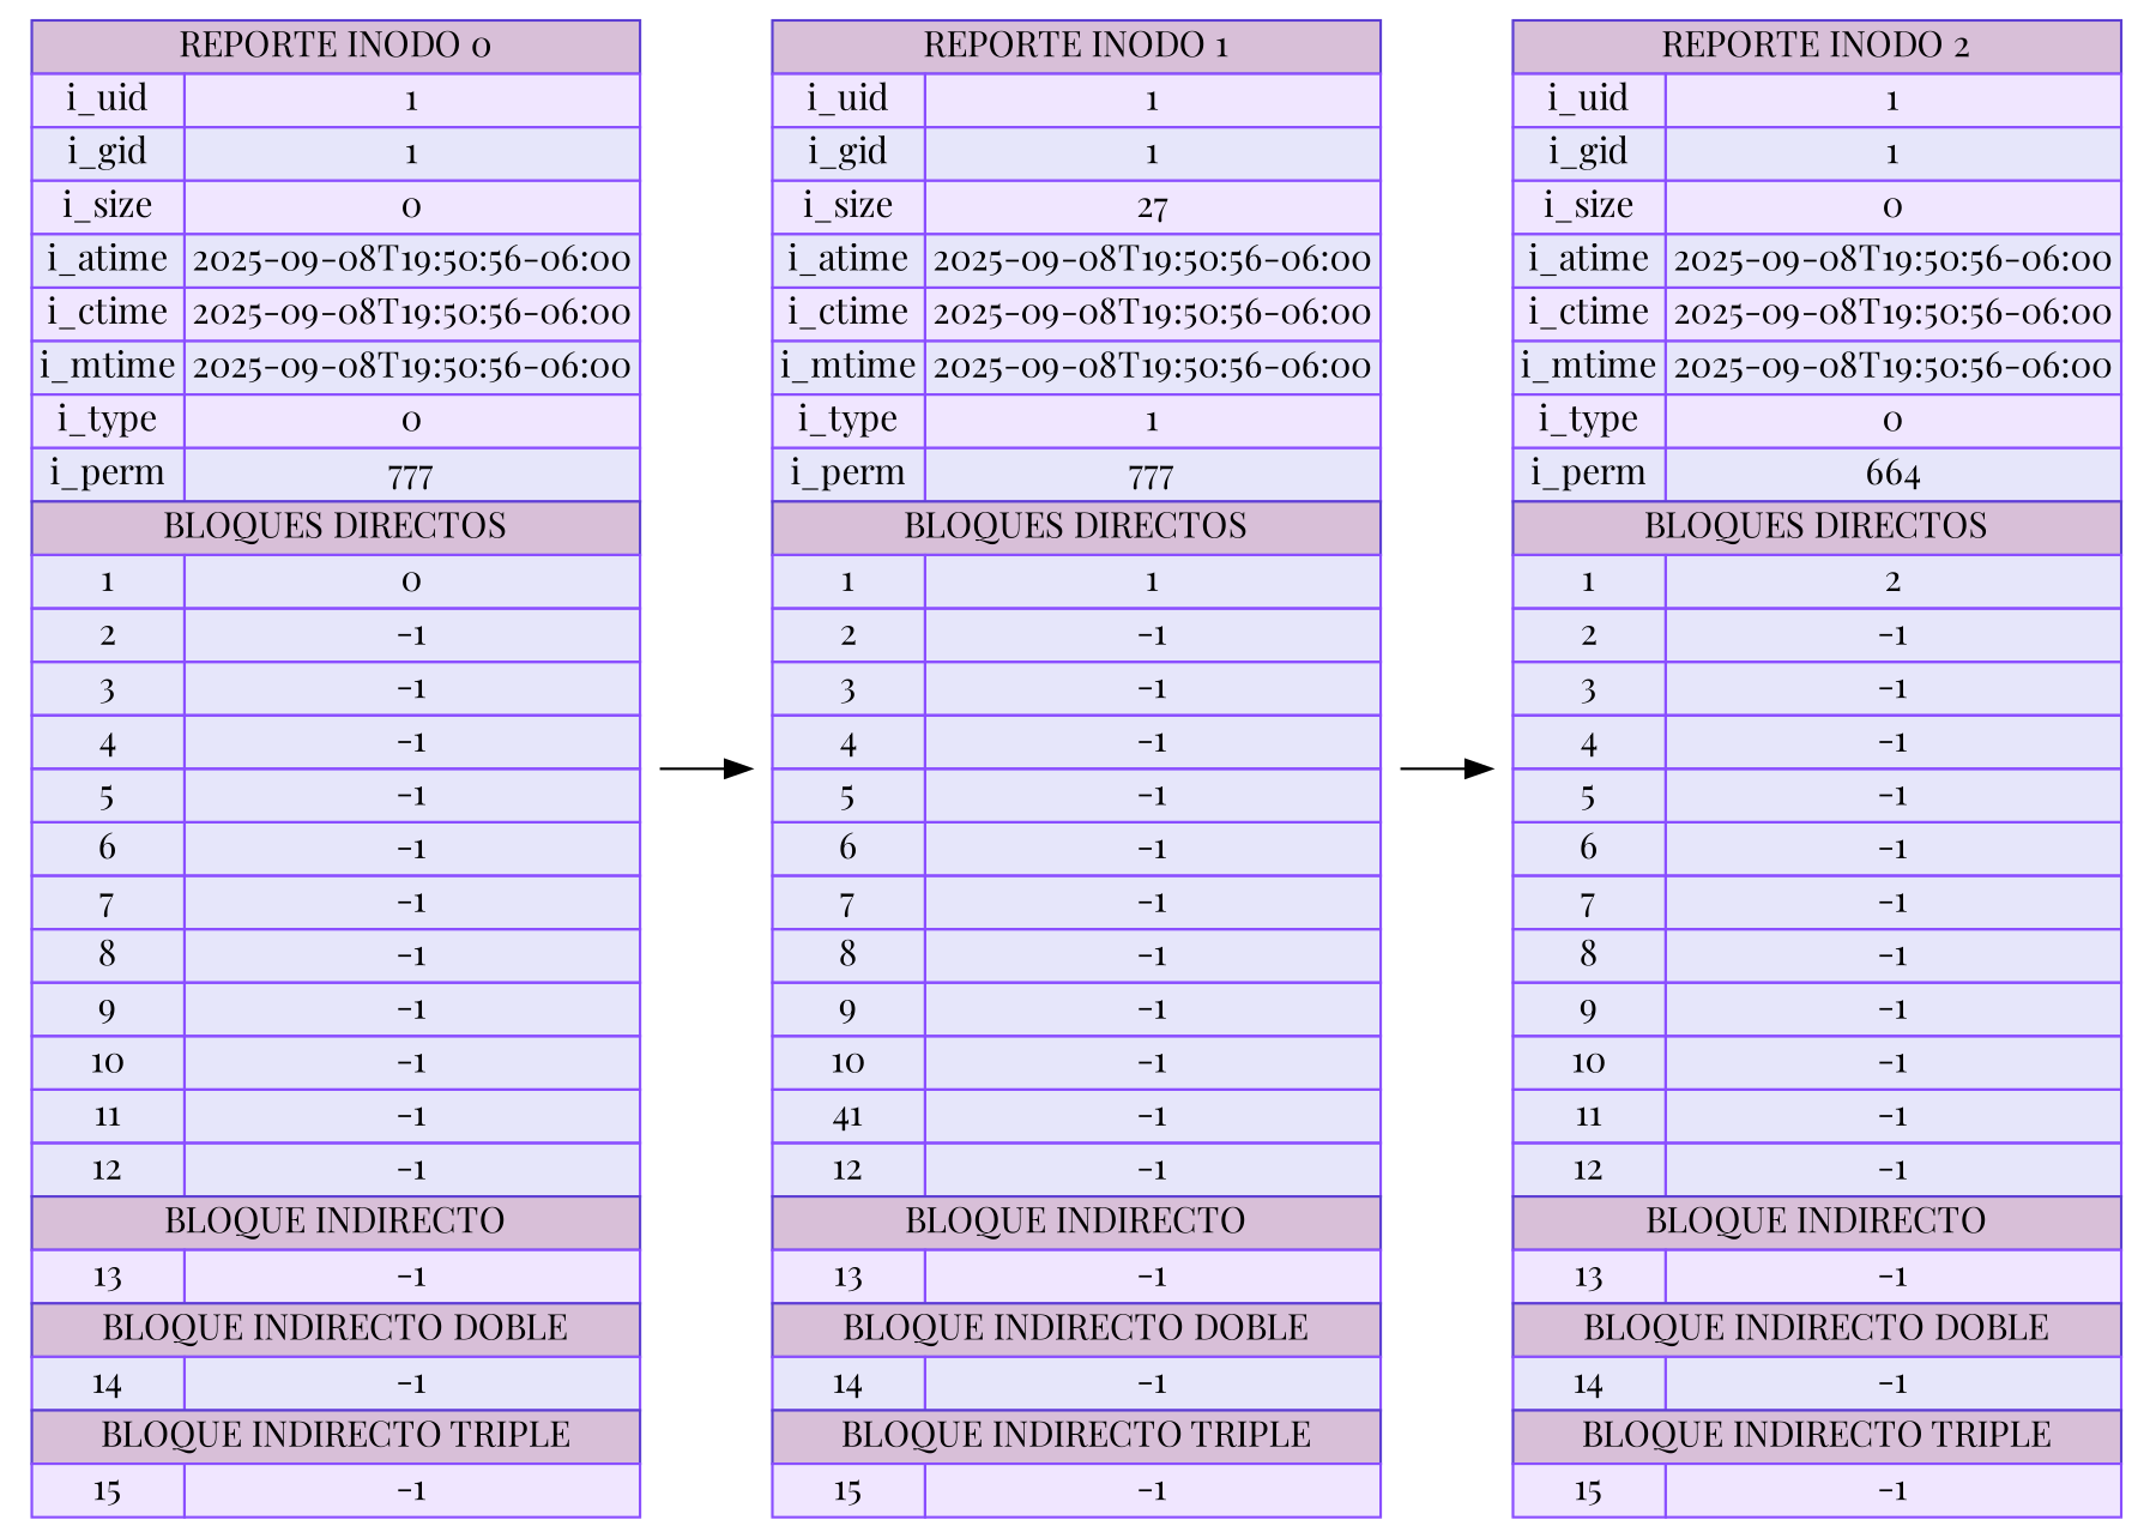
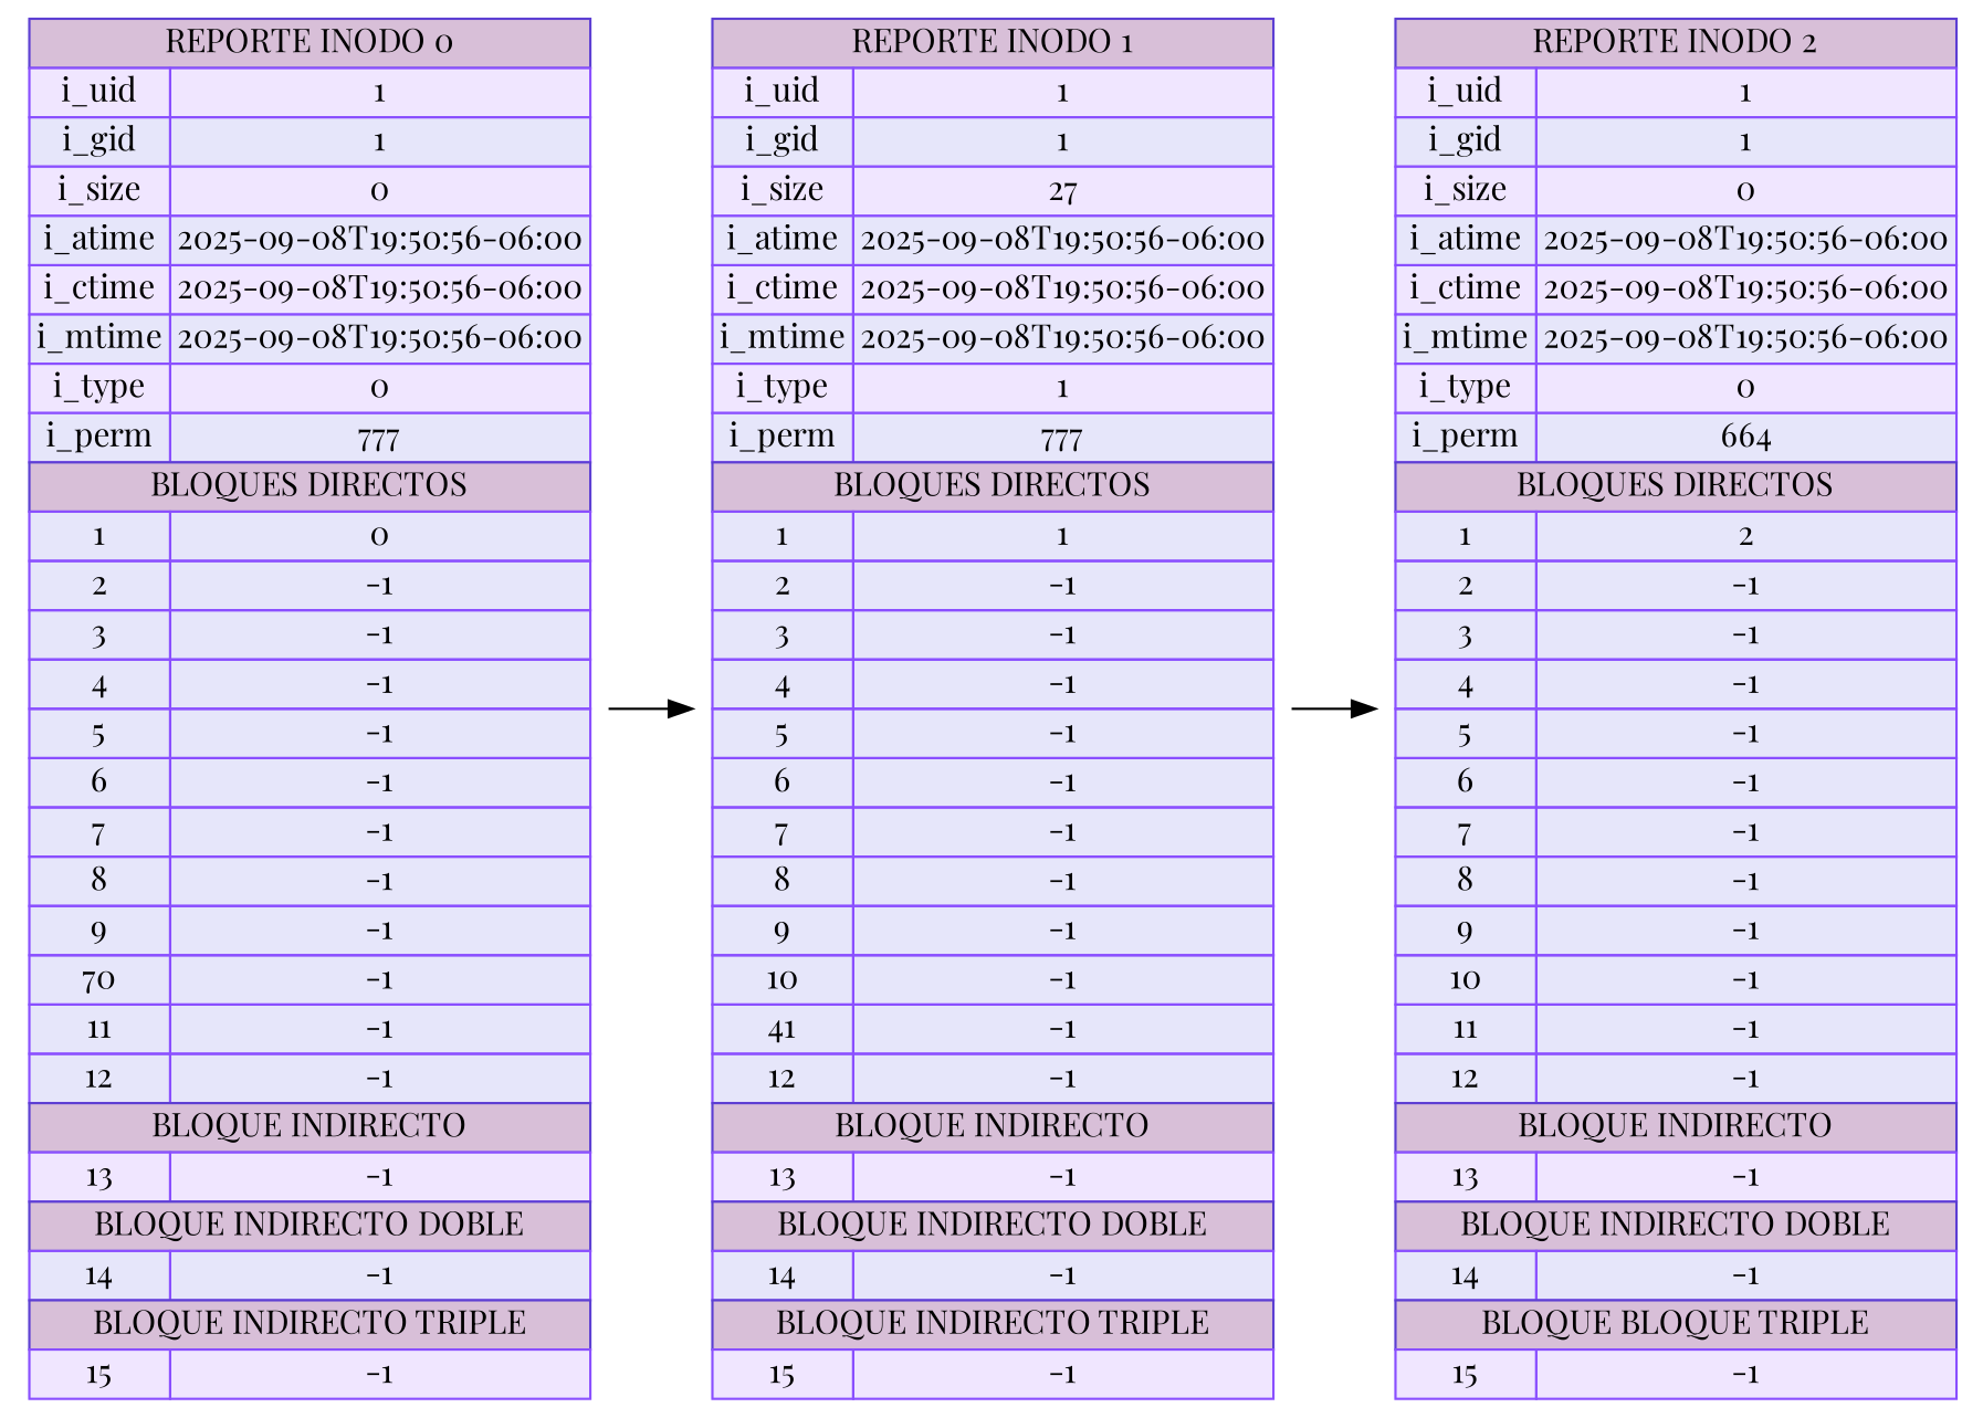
  digraph {
    fontname="Playfair Display"
    rankdir=LR
    node [fontname="Playfair Display" shape=plaintext]
    edge [fontname="Playfair Display"]
-   n1 [label=<             <table border="0" cellborder="1" cellspacing="0" bgcolor="#E6E6FA" color="#8A4FFF">                 <tr><td colspan="2" bgcolor="#D8BFD8" color="#5D3FD3"> REPORTE INODO 0 </td></tr>                 <tr><td bgcolor="#F0E6FF">i_uid</td><td bgcolor="#F0E6FF">1</td></tr>                 <tr><td bgcolor="#E6E6FA">i_gid</td><td bgcolor="#E6E6FA">1</td></tr>                 <tr><td bgcolor="#F0E6FF">i_size</td><td bgcolor="#F0E6FF">0</td></tr>                 <tr><td bgcolor="#E6E6FA">i_atime</td><td bgcolor="#E6E6FA">2025-09-08T19:50:56-06:00</td></tr>                 <tr><td bgcolor="#F0E6FF">i_ctime</td><td bgcolor="#F0E6FF">2025-09-08T19:50:56-06:00</td></tr>                 <tr><td bgcolor="#E6E6FA">i_mtime</td><td bgcolor="#E6E6FA">2025-09-08T19:50:56-06:00</td></tr>                 <tr><td bgcolor="#F0E6FF">i_type</td><td bgcolor="#F0E6FF">0</td></tr>                 <tr><td bgcolor="#E6E6FA">i_perm</td><td bgcolor="#E6E6FA">777</td></tr>                 <tr><td colspan="2" bgcolor="#D8BFD8" color="#5D3FD3">BLOQUES DIRECTOS</td></tr>             <tr><td>1</td><td>0</td></tr><tr><td>2</td><td>-1</td></tr><tr><td>3</td><td>-1</td></tr><tr><td>4</td><td>-1</td></tr><tr><td>5</td><td>-1</td></tr><tr><td>6</td><td>-1</td></tr><tr><td>7</td><td>-1</td></tr><tr><td>8</td><td>-1</td></tr><tr><td>9</td><td>-1</td></tr><tr><td>10</td><td>-1</td></tr><tr><td>11</td><td>-1</td></tr><tr><td>12</td><td>-1</td></tr>                 <tr><td colspan="2" bgcolor="#D8BFD8" color="#5D3FD3">BLOQUE INDIRECTO</td></tr>                 <tr><td bgcolor="#F0E6FF">13</td><td bgcolor="#F0E6FF">-1</td></tr>                 <tr><td colspan="2" bgcolor="#D8BFD8" color="#5D3FD3">BLOQUE INDIRECTO DOBLE</td></tr>                 <tr><td bgcolor="#E6E6FA">14</td><td bgcolor="#E6E6FA">-1</td></tr>                 <tr><td colspan="2" bgcolor="#D8BFD8" color="#5D3FD3">BLOQUE INDIRECTO TRIPLE</td></tr>                 <tr><td bgcolor="#F0E6FF">15</td><td bgcolor="#F0E6FF">-1</td></tr>             </table>>]
+   n1 [label=<             <table border="0" cellborder="1" cellspacing="0" bgcolor="#E6E6FA" color="#8A4FFF">                 <tr><td colspan="2" bgcolor="#D8BFD8" color="#5D3FD3"> REPORTE INODO 0 </td></tr>                 <tr><td bgcolor="#F0E6FF">i_uid</td><td bgcolor="#F0E6FF">1</td></tr>                 <tr><td bgcolor="#E6E6FA">i_gid</td><td bgcolor="#E6E6FA">1</td></tr>                 <tr><td bgcolor="#F0E6FF">i_size</td><td bgcolor="#F0E6FF">0</td></tr>                 <tr><td bgcolor="#E6E6FA">i_atime</td><td bgcolor="#E6E6FA">2025-09-08T19:50:56-06:00</td></tr>                 <tr><td bgcolor="#F0E6FF">i_ctime</td><td bgcolor="#F0E6FF">2025-09-08T19:50:56-06:00</td></tr>                 <tr><td bgcolor="#E6E6FA">i_mtime</td><td bgcolor="#E6E6FA">2025-09-08T19:50:56-06:00</td></tr>                 <tr><td bgcolor="#F0E6FF">i_type</td><td bgcolor="#F0E6FF">0</td></tr>                 <tr><td bgcolor="#E6E6FA">i_perm</td><td bgcolor="#E6E6FA">777</td></tr>                 <tr><td colspan="2" bgcolor="#D8BFD8" color="#5D3FD3">BLOQUES DIRECTOS</td></tr>             <tr><td>1</td><td>0</td></tr><tr><td>2</td><td>-1</td></tr><tr><td>3</td><td>-1</td></tr><tr><td>4</td><td>-1</td></tr><tr><td>5</td><td>-1</td></tr><tr><td>6</td><td>-1</td></tr><tr><td>7</td><td>-1</td></tr><tr><td>8</td><td>-1</td></tr><tr><td>9</td><td>-1</td></tr><tr><td>70</td><td>-1</td></tr><tr><td>11</td><td>-1</td></tr><tr><td>12</td><td>-1</td></tr>                 <tr><td colspan="2" bgcolor="#D8BFD8" color="#5D3FD3">BLOQUE INDIRECTO</td></tr>                 <tr><td bgcolor="#F0E6FF">13</td><td bgcolor="#F0E6FF">-1</td></tr>                 <tr><td colspan="2" bgcolor="#D8BFD8" color="#5D3FD3">BLOQUE INDIRECTO DOBLE</td></tr>                 <tr><td bgcolor="#E6E6FA">14</td><td bgcolor="#E6E6FA">-1</td></tr>                 <tr><td colspan="2" bgcolor="#D8BFD8" color="#5D3FD3">BLOQUE INDIRECTO TRIPLE</td></tr>                 <tr><td bgcolor="#F0E6FF">15</td><td bgcolor="#F0E6FF">-1</td></tr>             </table>>]
    n2 [label=<             <table border="0" cellborder="1" cellspacing="0" bgcolor="#E6E6FA" color="#8A4FFF">                 <tr><td colspan="2" bgcolor="#D8BFD8" color="#5D3FD3"> REPORTE INODO 1 </td></tr>                 <tr><td bgcolor="#F0E6FF">i_uid</td><td bgcolor="#F0E6FF">1</td></tr>                 <tr><td bgcolor="#E6E6FA">i_gid</td><td bgcolor="#E6E6FA">1</td></tr>                 <tr><td bgcolor="#F0E6FF">i_size</td><td bgcolor="#F0E6FF">27</td></tr>                 <tr><td bgcolor="#E6E6FA">i_atime</td><td bgcolor="#E6E6FA">2025-09-08T19:50:56-06:00</td></tr>                 <tr><td bgcolor="#F0E6FF">i_ctime</td><td bgcolor="#F0E6FF">2025-09-08T19:50:56-06:00</td></tr>                 <tr><td bgcolor="#E6E6FA">i_mtime</td><td bgcolor="#E6E6FA">2025-09-08T19:50:56-06:00</td></tr>                 <tr><td bgcolor="#F0E6FF">i_type</td><td bgcolor="#F0E6FF">1</td></tr>                 <tr><td bgcolor="#E6E6FA">i_perm</td><td bgcolor="#E6E6FA">777</td></tr>                 <tr><td colspan="2" bgcolor="#D8BFD8" color="#5D3FD3">BLOQUES DIRECTOS</td></tr>             <tr><td>1</td><td>1</td></tr><tr><td>2</td><td>-1</td></tr><tr><td>3</td><td>-1</td></tr><tr><td>4</td><td>-1</td></tr><tr><td>5</td><td>-1</td></tr><tr><td>6</td><td>-1</td></tr><tr><td>7</td><td>-1</td></tr><tr><td>8</td><td>-1</td></tr><tr><td>9</td><td>-1</td></tr><tr><td>10</td><td>-1</td></tr><tr><td>41</td><td>-1</td></tr><tr><td>12</td><td>-1</td></tr>                 <tr><td colspan="2" bgcolor="#D8BFD8" color="#5D3FD3">BLOQUE INDIRECTO</td></tr>                 <tr><td bgcolor="#F0E6FF">13</td><td bgcolor="#F0E6FF">-1</td></tr>                 <tr><td colspan="2" bgcolor="#D8BFD8" color="#5D3FD3">BLOQUE INDIRECTO DOBLE</td></tr>                 <tr><td bgcolor="#E6E6FA">14</td><td bgcolor="#E6E6FA">-1</td></tr>                 <tr><td colspan="2" bgcolor="#D8BFD8" color="#5D3FD3">BLOQUE INDIRECTO TRIPLE</td></tr>                 <tr><td bgcolor="#F0E6FF">15</td><td bgcolor="#F0E6FF">-1</td></tr>             </table>>]
-   n3 [label=<             <table border="0" cellborder="1" cellspacing="0" bgcolor="#E6E6FA" color="#8A4FFF">                 <tr><td colspan="2" bgcolor="#D8BFD8" color="#5D3FD3"> REPORTE INODO 2 </td></tr>                 <tr><td bgcolor="#F0E6FF">i_uid</td><td bgcolor="#F0E6FF">1</td></tr>                 <tr><td bgcolor="#E6E6FA">i_gid</td><td bgcolor="#E6E6FA">1</td></tr>                 <tr><td bgcolor="#F0E6FF">i_size</td><td bgcolor="#F0E6FF">0</td></tr>                 <tr><td bgcolor="#E6E6FA">i_atime</td><td bgcolor="#E6E6FA">2025-09-08T19:50:56-06:00</td></tr>                 <tr><td bgcolor="#F0E6FF">i_ctime</td><td bgcolor="#F0E6FF">2025-09-08T19:50:56-06:00</td></tr>                 <tr><td bgcolor="#E6E6FA">i_mtime</td><td bgcolor="#E6E6FA">2025-09-08T19:50:56-06:00</td></tr>                 <tr><td bgcolor="#F0E6FF">i_type</td><td bgcolor="#F0E6FF">0</td></tr>                 <tr><td bgcolor="#E6E6FA">i_perm</td><td bgcolor="#E6E6FA">664</td></tr>                 <tr><td colspan="2" bgcolor="#D8BFD8" color="#5D3FD3">BLOQUES DIRECTOS</td></tr>             <tr><td>1</td><td>2</td></tr><tr><td>2</td><td>-1</td></tr><tr><td>3</td><td>-1</td></tr><tr><td>4</td><td>-1</td></tr><tr><td>5</td><td>-1</td></tr><tr><td>6</td><td>-1</td></tr><tr><td>7</td><td>-1</td></tr><tr><td>8</td><td>-1</td></tr><tr><td>9</td><td>-1</td></tr><tr><td>10</td><td>-1</td></tr><tr><td>11</td><td>-1</td></tr><tr><td>12</td><td>-1</td></tr>                 <tr><td colspan="2" bgcolor="#D8BFD8" color="#5D3FD3">BLOQUE INDIRECTO</td></tr>                 <tr><td bgcolor="#F0E6FF">13</td><td bgcolor="#F0E6FF">-1</td></tr>                 <tr><td colspan="2" bgcolor="#D8BFD8" color="#5D3FD3">BLOQUE INDIRECTO DOBLE</td></tr>                 <tr><td bgcolor="#E6E6FA">14</td><td bgcolor="#E6E6FA">-1</td></tr>                 <tr><td colspan="2" bgcolor="#D8BFD8" color="#5D3FD3">BLOQUE INDIRECTO TRIPLE</td></tr>                 <tr><td bgcolor="#F0E6FF">15</td><td bgcolor="#F0E6FF">-1</td></tr>             </table>>]
+   n3 [label=<             <table border="0" cellborder="1" cellspacing="0" bgcolor="#E6E6FA" color="#8A4FFF">                 <tr><td colspan="2" bgcolor="#D8BFD8" color="#5D3FD3"> REPORTE INODO 2 </td></tr>                 <tr><td bgcolor="#F0E6FF">i_uid</td><td bgcolor="#F0E6FF">1</td></tr>                 <tr><td bgcolor="#E6E6FA">i_gid</td><td bgcolor="#E6E6FA">1</td></tr>                 <tr><td bgcolor="#F0E6FF">i_size</td><td bgcolor="#F0E6FF">0</td></tr>                 <tr><td bgcolor="#E6E6FA">i_atime</td><td bgcolor="#E6E6FA">2025-09-08T19:50:56-06:00</td></tr>                 <tr><td bgcolor="#F0E6FF">i_ctime</td><td bgcolor="#F0E6FF">2025-09-08T19:50:56-06:00</td></tr>                 <tr><td bgcolor="#E6E6FA">i_mtime</td><td bgcolor="#E6E6FA">2025-09-08T19:50:56-06:00</td></tr>                 <tr><td bgcolor="#F0E6FF">i_type</td><td bgcolor="#F0E6FF">0</td></tr>                 <tr><td bgcolor="#E6E6FA">i_perm</td><td bgcolor="#E6E6FA">664</td></tr>                 <tr><td colspan="2" bgcolor="#D8BFD8" color="#5D3FD3">BLOQUES DIRECTOS</td></tr>             <tr><td>1</td><td>2</td></tr><tr><td>2</td><td>-1</td></tr><tr><td>3</td><td>-1</td></tr><tr><td>4</td><td>-1</td></tr><tr><td>5</td><td>-1</td></tr><tr><td>6</td><td>-1</td></tr><tr><td>7</td><td>-1</td></tr><tr><td>8</td><td>-1</td></tr><tr><td>9</td><td>-1</td></tr><tr><td>10</td><td>-1</td></tr><tr><td>11</td><td>-1</td></tr><tr><td>12</td><td>-1</td></tr>                 <tr><td colspan="2" bgcolor="#D8BFD8" color="#5D3FD3">BLOQUE INDIRECTO</td></tr>                 <tr><td bgcolor="#F0E6FF">13</td><td bgcolor="#F0E6FF">-1</td></tr>                 <tr><td colspan="2" bgcolor="#D8BFD8" color="#5D3FD3">BLOQUE INDIRECTO DOBLE</td></tr>                 <tr><td bgcolor="#E6E6FA">14</td><td bgcolor="#E6E6FA">-1</td></tr>                 <tr><td colspan="2" bgcolor="#D8BFD8" color="#5D3FD3">BLOQUE BLOQUE TRIPLE</td></tr>                 <tr><td bgcolor="#F0E6FF">15</td><td bgcolor="#F0E6FF">-1</td></tr>             </table>>]
    n1 -> n2
    n2 -> n3
  }
